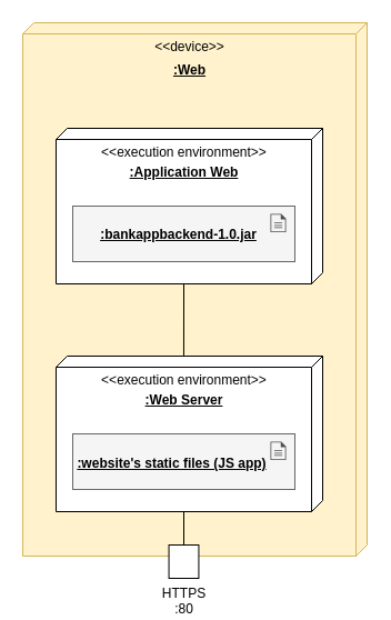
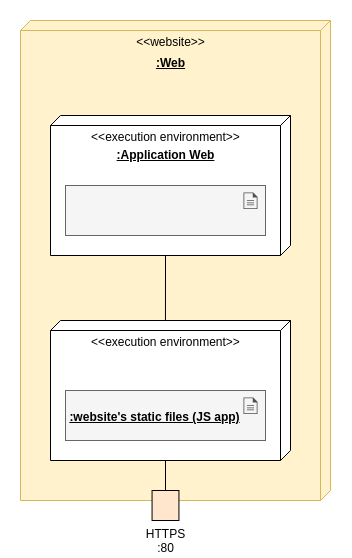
  <mxCell id="0" />
  <mxCell id="1" parent="0" />
- <mxCell id="2" value="&amp;lt;&amp;lt;device&amp;gt;&amp;gt;" style="verticalAlign=top;align=center;spacingTop=8;spacingLeft=2;spacingRight=12;shape=cube;size=10;direction=south;fontStyle=0;html=1;fillColor=#fff2cc;strokeColor=#d6b656;" vertex="1" parent="1"><mxGeometry x="20" y="20" width="310" height="480" as="geometry" /></mxCell>
+ <mxCell id="2" value="&amp;lt;&amp;lt;website&amp;gt;&amp;gt;" style="verticalAlign=top;align=center;spacingTop=8;spacingLeft=2;spacingRight=12;shape=cube;size=10;direction=south;fontStyle=0;html=1;fillColor=#fff2cc;strokeColor=#d6b656;" vertex="1" parent="1"><mxGeometry x="20" y="20" width="310" height="480" as="geometry" /></mxCell>
  <mxCell id="3" value=":Web" style="text;html=1;align=center;verticalAlign=middle;resizable=0;points=[];autosize=1;strokeColor=none;fillColor=none;fontStyle=5" vertex="1" parent="1"><mxGeometry x="140" y="53" width="60" height="20" as="geometry" /></mxCell>
  <mxCell id="4" style="edgeStyle=orthogonalEdgeStyle;rounded=0;orthogonalLoop=1;jettySize=auto;html=1;exitX=0;exitY=0;exitDx=140;exitDy=125;exitPerimeter=0;entryX=0;entryY=0.521;entryDx=0;entryDy=0;entryPerimeter=0;endArrow=none;endFill=0;" edge="1" parent="1" source="5" target="12"><mxGeometry relative="1" as="geometry" /></mxCell>
  <mxCell id="5" value="&amp;lt;&amp;lt;execution environment&amp;gt;&amp;gt;" style="verticalAlign=top;align=center;spacingTop=8;spacingLeft=2;spacingRight=12;shape=cube;size=10;direction=south;fontStyle=0;html=1;" vertex="1" parent="1"><mxGeometry x="50" y="115" width="240" height="140" as="geometry" /></mxCell>
  <mxCell id="6" value=":Application Web" style="text;html=1;align=center;verticalAlign=middle;resizable=0;points=[];autosize=1;strokeColor=none;fillColor=none;fontStyle=5" vertex="1" parent="1"><mxGeometry x="100" y="145" width="130" height="20" as="geometry" /></mxCell>
  <mxCell id="7" value="" style="group;fillColor=#fff2cc;strokeColor=#d6b656;" vertex="1" connectable="0" parent="1"><mxGeometry x="65" y="185" width="200" height="50" as="geometry" /></mxCell>
  <mxCell id="8" value="" style="rounded=0;whiteSpace=wrap;html=1;fillColor=#f5f5f5;fontColor=#333333;strokeColor=#666666;" vertex="1" parent="7"><mxGeometry width="200" height="50" as="geometry" /></mxCell>
  <mxCell id="9" value="" style="sketch=0;pointerEvents=1;shadow=0;dashed=0;html=1;strokeColor=none;fillColor=#505050;labelPosition=center;verticalLabelPosition=bottom;verticalAlign=top;outlineConnect=0;align=center;shape=mxgraph.office.concepts.document;aspect=fixed;" vertex="1" parent="7"><mxGeometry x="178" y="7" width="14" height="16.45" as="geometry" /></mxCell>
- <mxCell id="10" value=":bankappbackend-1.0.jar" style="text;html=1;align=center;verticalAlign=middle;resizable=0;points=[];autosize=1;strokeColor=none;fillColor=none;fontStyle=5" vertex="1" parent="7"><mxGeometry x="15" y="16" width="160" height="20" as="geometry" /></mxCell>
  <mxCell id="11" style="edgeStyle=orthogonalEdgeStyle;rounded=0;orthogonalLoop=1;jettySize=auto;html=1;exitX=0;exitY=0;exitDx=140;exitDy=125;exitPerimeter=0;entryX=0.5;entryY=0;entryDx=0;entryDy=0;endArrow=none;endFill=0;" edge="1" parent="1" source="12" target="18"><mxGeometry relative="1" as="geometry" /></mxCell>
  <mxCell id="12" value="&amp;lt;&amp;lt;execution environment&amp;gt;&amp;gt;" style="verticalAlign=top;align=center;spacingTop=8;spacingLeft=2;spacingRight=12;shape=cube;size=10;direction=south;fontStyle=0;html=1;" vertex="1" parent="1"><mxGeometry x="50" y="320" width="240" height="140" as="geometry" /></mxCell>
- <mxCell id="13" value=":Web Server" style="text;html=1;align=center;verticalAlign=middle;resizable=0;points=[];autosize=1;strokeColor=none;fillColor=none;fontStyle=5" vertex="1" parent="1"><mxGeometry x="120" y="350" width="90" height="20" as="geometry" /></mxCell>
  <mxCell id="14" value="" style="group;fillColor=#fff2cc;strokeColor=#d6b656;" vertex="1" connectable="0" parent="1"><mxGeometry x="65" y="390" width="200" height="50" as="geometry" /></mxCell>
  <mxCell id="15" value="" style="rounded=0;whiteSpace=wrap;html=1;fillColor=#f5f5f5;fontColor=#333333;strokeColor=#666666;" vertex="1" parent="14"><mxGeometry width="200" height="50" as="geometry" /></mxCell>
  <mxCell id="16" value="" style="sketch=0;pointerEvents=1;shadow=0;dashed=0;html=1;strokeColor=none;fillColor=#505050;labelPosition=center;verticalLabelPosition=bottom;verticalAlign=top;outlineConnect=0;align=center;shape=mxgraph.office.concepts.document;aspect=fixed;" vertex="1" parent="14"><mxGeometry x="178" y="7" width="14" height="16.45" as="geometry" /></mxCell>
  <mxCell id="17" value=":website's static files (JS app)" style="text;html=1;align=center;verticalAlign=middle;resizable=0;points=[];autosize=1;strokeColor=none;fillColor=none;fontStyle=5" vertex="1" parent="14"><mxGeometry x="-6" y="17" width="190" height="20" as="geometry" /></mxCell>
- <mxCell id="18" value="HTTPS :80" style="rounded=0;whiteSpace=wrap;html=1;labelPosition=center;verticalLabelPosition=bottom;align=center;verticalAlign=top;" vertex="1" parent="1"><mxGeometry x="151.56" y="490" width="26.88" height="30" as="geometry" /></mxCell>
+ <mxCell id="18" value="HTTPS :80" style="rounded=0;whiteSpace=wrap;html=1;labelPosition=center;verticalLabelPosition=bottom;align=center;verticalAlign=top;fillColor=#ffe6cc;" vertex="1" parent="1"><mxGeometry x="151.56" y="490" width="26.88" height="30" as="geometry" /></mxCell>
